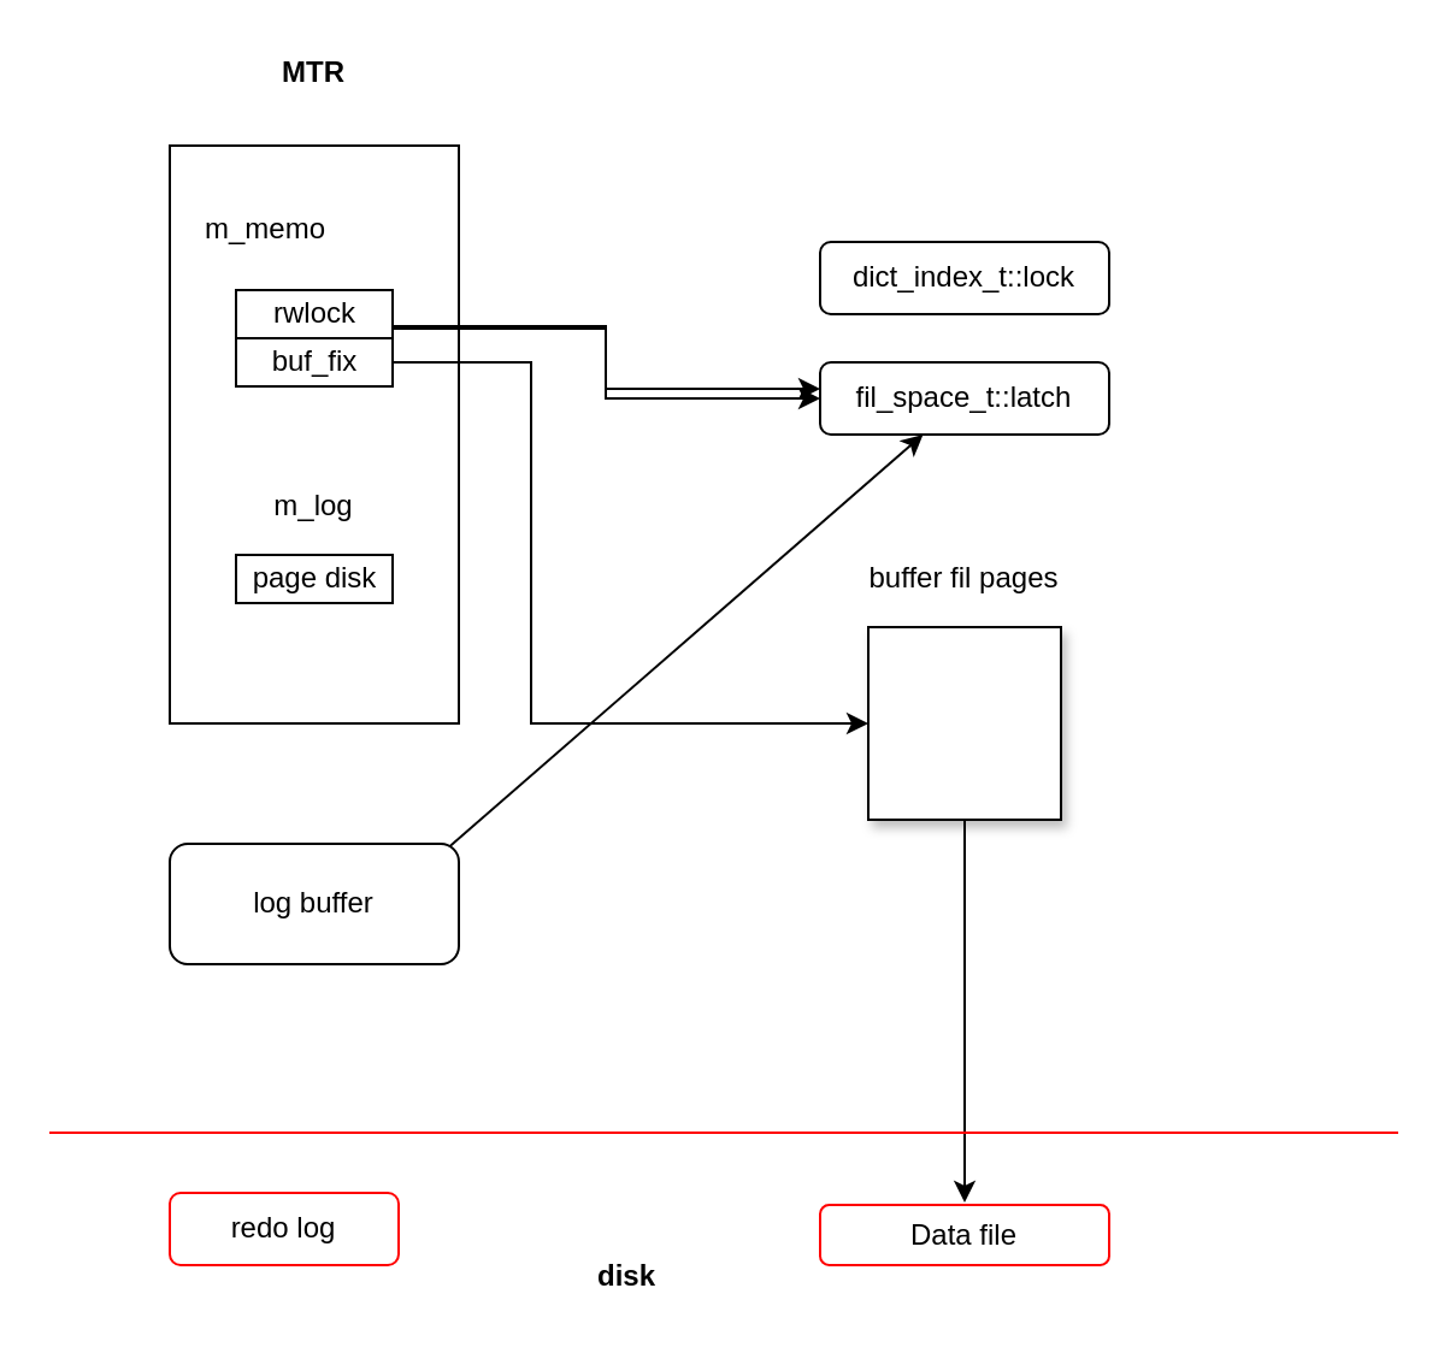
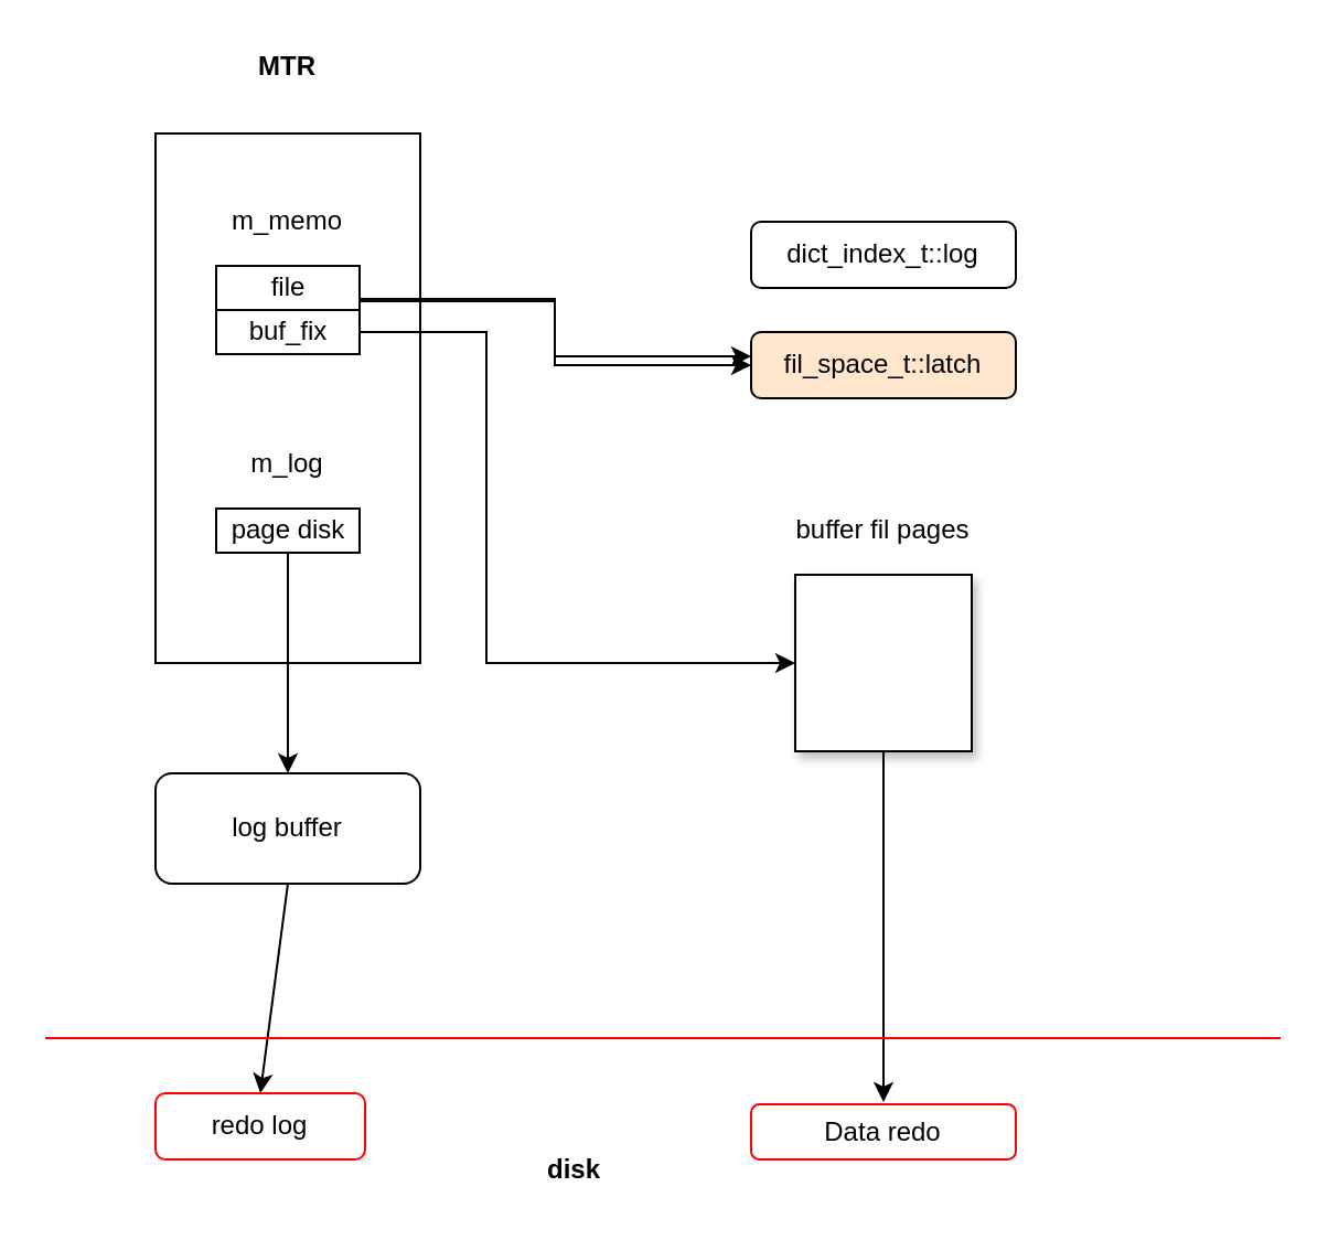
  <mxCell id="0" />
  <mxCell id="1" parent="0" />
  <mxCell id="2" value="" style="rounded=0;whiteSpace=wrap;html=1;" vertex="1" parent="1"><mxGeometry x="70" y="60" width="120" height="240" as="geometry" /></mxCell>
  <mxCell id="3" value="&lt;b&gt;MTR&lt;/b&gt;" style="text;html=1;strokeColor=none;fillColor=none;align=center;verticalAlign=middle;whiteSpace=wrap;rounded=0;" vertex="1" parent="1"><mxGeometry x="110" y="20" width="40" height="20" as="geometry" /></mxCell>
  <mxCell id="4" style="edgeStyle=elbowEdgeStyle;rounded=0;orthogonalLoop=1;jettySize=auto;html=1;exitX=1;exitY=0.75;exitDx=0;exitDy=0;" edge="1" parent="1" source="5" target="14"><mxGeometry relative="1" as="geometry" /></mxCell>
- <mxCell id="5" value="rwlock" style="rounded=0;whiteSpace=wrap;html=1;" vertex="1" parent="1"><mxGeometry x="97.5" y="120" width="65" height="20" as="geometry" /></mxCell>
+ <mxCell id="5" value="file" style="rounded=0;whiteSpace=wrap;html=1;" vertex="1" parent="1"><mxGeometry x="97.5" y="120" width="65" height="20" as="geometry" /></mxCell>
  <mxCell id="6" style="edgeStyle=elbowEdgeStyle;rounded=0;orthogonalLoop=1;jettySize=auto;html=1;exitX=1;exitY=0;exitDx=0;exitDy=0;entryX=0;entryY=0.5;entryDx=0;entryDy=0;" edge="1" parent="1"><mxGeometry relative="1" as="geometry"><mxPoint x="162.5" y="136" as="sourcePoint" /><mxPoint x="340" y="161" as="targetPoint" /></mxGeometry></mxCell>
  <mxCell id="7" style="edgeStyle=elbowEdgeStyle;rounded=0;orthogonalLoop=1;jettySize=auto;html=1;exitX=1;exitY=0.5;exitDx=0;exitDy=0;entryX=0;entryY=0.5;entryDx=0;entryDy=0;" edge="1" parent="1" source="8" target="16"><mxGeometry relative="1" as="geometry"><Array as="points"><mxPoint x="220" y="160" /></Array></mxGeometry></mxCell>
  <mxCell id="8" value="buf_fix" style="rounded=0;whiteSpace=wrap;html=1;" vertex="1" parent="1"><mxGeometry x="97.5" y="140" width="65" height="20" as="geometry" /></mxCell>
- <mxCell id="9" value="m_memo" style="text;html=1;strokeColor=none;fillColor=none;align=center;verticalAlign=middle;whiteSpace=wrap;rounded=0;" vertex="1" parent="1"><mxGeometry x="90" y="85" width="40" height="20" as="geometry" /></mxCell>
+ <mxCell id="9" value="m_memo" style="text;html=1;strokeColor=none;fillColor=none;align=center;verticalAlign=middle;whiteSpace=wrap;rounded=0;" vertex="1" parent="1"><mxGeometry x="110" y="90" width="40" height="20" as="geometry" /></mxCell>
  <mxCell id="10" value="m_log" style="text;html=1;strokeColor=none;fillColor=none;align=center;verticalAlign=middle;whiteSpace=wrap;rounded=0;" vertex="1" parent="1"><mxGeometry x="110" y="200" width="40" height="20" as="geometry" /></mxCell>
+ <mxCell id="11" style="edgeStyle=none;rounded=0;orthogonalLoop=1;jettySize=auto;html=1;exitX=0.5;exitY=1;exitDx=0;exitDy=0;entryX=0.5;entryY=0;entryDx=0;entryDy=0;" edge="1" parent="1" source="12" target="19"><mxGeometry relative="1" as="geometry" /></mxCell>
  <mxCell id="12" value="page disk" style="rounded=0;whiteSpace=wrap;html=1;" vertex="1" parent="1"><mxGeometry x="97.5" y="230" width="65" height="20" as="geometry" /></mxCell>
- <mxCell id="13" value="dict_index_t::lock" style="rounded=1;whiteSpace=wrap;html=1;" vertex="1" parent="1"><mxGeometry x="340" y="100" width="120" height="30" as="geometry" /></mxCell>
- <mxCell id="14" value="fil_space_t::latch" style="rounded=1;whiteSpace=wrap;html=1;" vertex="1" parent="1"><mxGeometry x="340" y="150" width="120" height="30" as="geometry" /></mxCell>
+ <mxCell id="13" value="dict_index_t::log" style="rounded=1;whiteSpace=wrap;html=1;" vertex="1" parent="1"><mxGeometry x="340" y="100" width="120" height="30" as="geometry" /></mxCell>
+ <mxCell id="14" value="fil_space_t::latch" style="rounded=1;whiteSpace=wrap;html=1;fillColor=#ffe6cc;" vertex="1" parent="1"><mxGeometry x="340" y="150" width="120" height="30" as="geometry" /></mxCell>
  <mxCell id="15" style="edgeStyle=none;rounded=0;orthogonalLoop=1;jettySize=auto;html=1;exitX=0.5;exitY=1;exitDx=0;exitDy=0;" edge="1" parent="1" source="16"><mxGeometry relative="1" as="geometry"><mxPoint x="400" y="499" as="targetPoint" /><mxPoint x="400" y="349" as="sourcePoint" /></mxGeometry></mxCell>
  <mxCell id="16" value="" style="whiteSpace=wrap;html=1;aspect=fixed;shadow=1;" vertex="1" parent="1"><mxGeometry x="360" y="260" width="80" height="80" as="geometry" /></mxCell>
  <mxCell id="17" value="buffer fil pages" style="text;html=1;strokeColor=none;fillColor=none;align=center;verticalAlign=middle;whiteSpace=wrap;rounded=0;" vertex="1" parent="1"><mxGeometry x="350" y="230" width="100" height="20" as="geometry" /></mxCell>
- <mxCell id="18" style="edgeStyle=none;rounded=0;orthogonalLoop=1;jettySize=auto;html=1;exitX=0.5;exitY=1;exitDx=0;exitDy=0;" edge="1" parent="1" source="19" target="14"><mxGeometry relative="1" as="geometry" /></mxCell>
+ <mxCell id="18" style="edgeStyle=none;rounded=0;orthogonalLoop=1;jettySize=auto;html=1;exitX=0.5;exitY=1;exitDx=0;exitDy=0;entryX=0.5;entryY=0;entryDx=0;entryDy=0;" edge="1" parent="1" source="19" target="20"><mxGeometry relative="1" as="geometry" /></mxCell>
  <mxCell id="19" value="log buffer" style="rounded=1;whiteSpace=wrap;html=1;" vertex="1" parent="1"><mxGeometry x="70" y="350" width="120" height="50" as="geometry" /></mxCell>
  <mxCell id="20" value="redo log" style="rounded=1;whiteSpace=wrap;html=1;strokeColor=#FF0000;" vertex="1" parent="1"><mxGeometry x="70" y="495" width="95" height="30" as="geometry" /></mxCell>
  <mxCell id="21" value="" style="endArrow=none;html=1;strokeColor=#FF0000;" edge="1" parent="1"><mxGeometry width="50" height="50" relative="1" as="geometry"><mxPoint x="20" y="470" as="sourcePoint" /><mxPoint x="580" y="470" as="targetPoint" /></mxGeometry></mxCell>
  <mxCell id="22" value="&lt;b&gt;disk&lt;/b&gt;" style="text;html=1;strokeColor=none;fillColor=none;align=center;verticalAlign=middle;whiteSpace=wrap;rounded=0;" vertex="1" parent="1"><mxGeometry x="240" y="520" width="40" height="20" as="geometry" /></mxCell>
- <mxCell id="23" value="Data file" style="rounded=1;whiteSpace=wrap;html=1;strokeColor=#FF0000;" vertex="1" parent="1"><mxGeometry x="340" y="500" width="120" height="25" as="geometry" /></mxCell>
+ <mxCell id="23" value="Data redo" style="rounded=1;whiteSpace=wrap;html=1;strokeColor=#FF0000;" vertex="1" parent="1"><mxGeometry x="340" y="500" width="120" height="25" as="geometry" /></mxCell>
